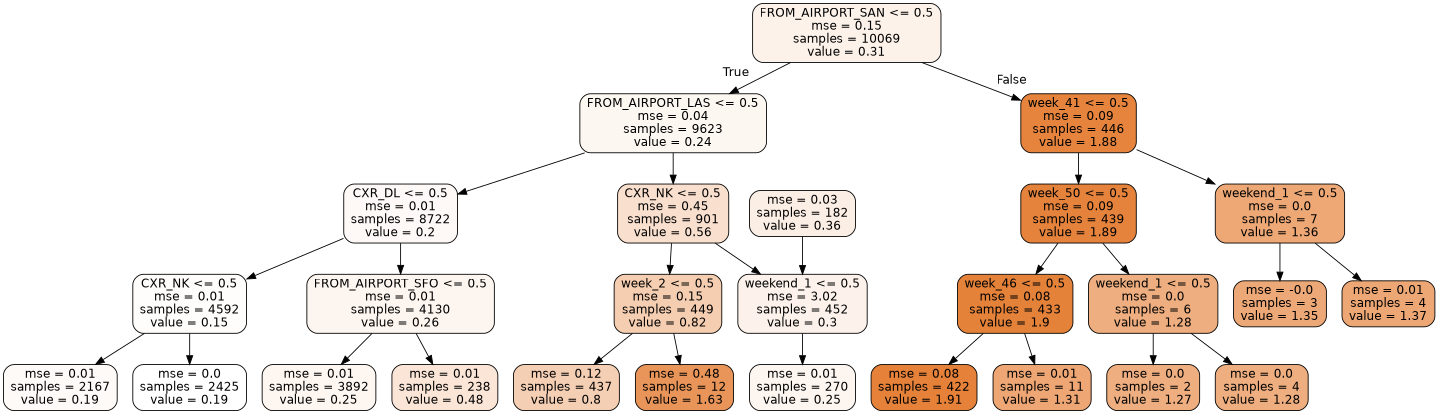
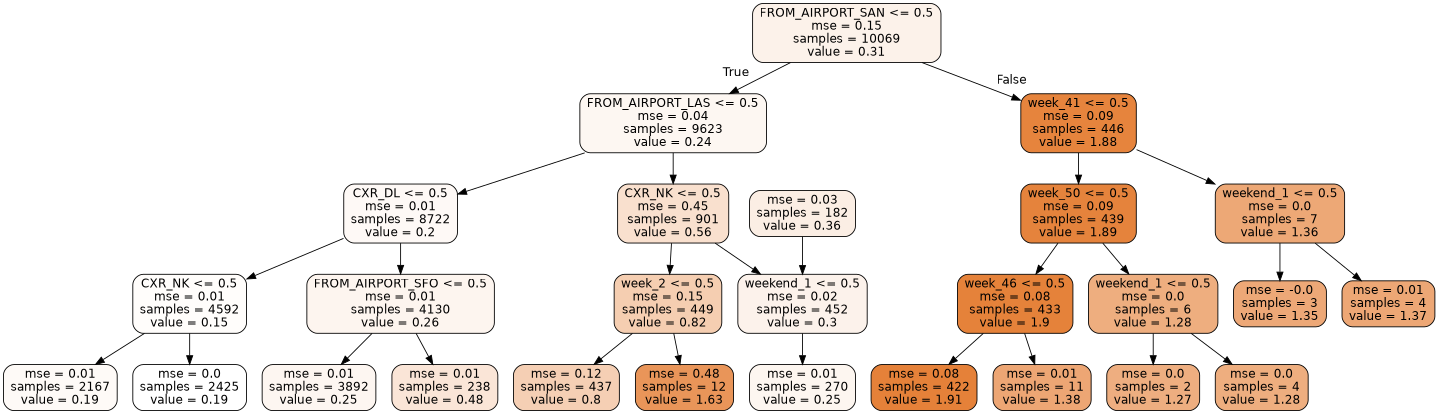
  digraph {
    node [color=black fillcolor="#eeae7f" fontname=helvetica shape=box style="filled, rounded"]
    edge [fontname=helvetica]
    n1 [fillcolor="#fcf2ea" label="FROM_AIRPORT_SAN <= 0.5\nmse = 0.15\nsamples = 10069\nvalue = 0.31"]
    n2 [fillcolor="#fdf7f2" label="FROM_AIRPORT_LAS <= 0.5\nmse = 0.04\nsamples = 9623\nvalue = 0.24"]
    n3 [fillcolor="#e6843d" label="week_41 <= 0.5\nmse = 0.09\nsamples = 446\nvalue = 1.88"]
    n4 [fillcolor="#fef9f6" label="CXR_DL <= 0.5\nmse = 0.01\nsamples = 8722\nvalue = 0.2"]
    n5 [fillcolor="#f9e0ce" label="CXR_NK <= 0.5\nmse = 0.45\nsamples = 901\nvalue = 0.56"]
    n6 [fillcolor="#e5833c" label="week_50 <= 0.5\nmse = 0.09\nsamples = 439\nvalue = 1.89"]
    n7 [fillcolor="#eda876" label="weekend_1 <= 0.5\nmse = 0.0\nsamples = 7\nvalue = 1.36"]
    n8 [fillcolor="#fffdfb" label="CXR_NK <= 0.5\nmse = 0.01\nsamples = 4592\nvalue = 0.15"]
    n9 [fillcolor="#fdf5ef" label="FROM_AIRPORT_SFO <= 0.5\nmse = 0.01\nsamples = 4130\nvalue = 0.26"]
    n10 [fillcolor="#f5ceb1" label="week_2 <= 0.5\nmse = 0.15\nsamples = 449\nvalue = 0.82"]
-   n11 [fillcolor="#fcf2eb" label="weekend_1 <= 0.5\nmse = 3.02\nsamples = 452\nvalue = 0.3"]
+   n11 [fillcolor="#fcf2eb" label="weekend_1 <= 0.5\nmse = 0.02\nsamples = 452\nvalue = 0.3"]
    n12 [fillcolor="#fefaf7" label="mse = 0.01\nsamples = 2167\nvalue = 0.19"]
    n13 [fillcolor="#ffffff" label="mse = 0.0\nsamples = 2425\nvalue = 0.19"]
    n14 [fillcolor="#fdf6f1" label="mse = 0.01\nsamples = 3892\nvalue = 0.25"]
    n15 [fillcolor="#fae5d7" label="mse = 0.01\nsamples = 238\nvalue = 0.48"]
    n16 [fillcolor="#f5cfb4" label="mse = 0.12\nsamples = 437\nvalue = 0.8"]
    n17 [fillcolor="#e99559" label="mse = 0.48\nsamples = 12\nvalue = 1.63"]
    n18 [fillcolor="#fdf6f0" label="mse = 0.01\nsamples = 270\nvalue = 0.25"]
    n19 [fillcolor="#fbeee4" label="mse = 0.03\nsamples = 182\nvalue = 0.36"]
    n20 [fillcolor="#e5823a" label="week_46 <= 0.5\nmse = 0.08\nsamples = 433\nvalue = 1.9"]
    n21 [label="weekend_1 <= 0.5\nmse = 0.0\nsamples = 6\nvalue = 1.28"]
    n22 [fillcolor="#eda877" label="mse = -0.0\nsamples = 3\nvalue = 1.35"]
    n23 [fillcolor="#eda775" label="mse = 0.01\nsamples = 4\nvalue = 1.37"]
    n24 [fillcolor="#e58139" label="mse = 0.08\nsamples = 422\nvalue = 1.91"]
-   n25 [fillcolor="#eda674" label="mse = 0.01\nsamples = 11\nvalue = 1.31"]
+   n25 [fillcolor="#eda674" label="mse = 0.01\nsamples = 11\nvalue = 1.38"]
    n26 [fillcolor="#eeae80" label="mse = 0.0\nsamples = 2\nvalue = 1.27"]
    n27 [label="mse = 0.0\nsamples = 4\nvalue = 1.28"]
    n1 -> n2 [headlabel=True labelangle=45 labeldistance=2.5]
    n1 -> n3 [headlabel=False labelangle=-45 labeldistance=2.5]
    n2 -> n4
    n2 -> n5
    n3 -> n6
    n3 -> n7
    n4 -> n8
    n4 -> n9
    n5 -> n10
    n5 -> n11
    n6 -> n20
    n6 -> n21
    n7 -> n22
    n7 -> n23
    n8 -> n12
    n8 -> n13
    n9 -> n14
    n9 -> n15
    n10 -> n16
    n10 -> n17
    n11 -> n18
    n19 -> n11
    n20 -> n24
    n20 -> n25
    n21 -> n26
    n21 -> n27
  }
